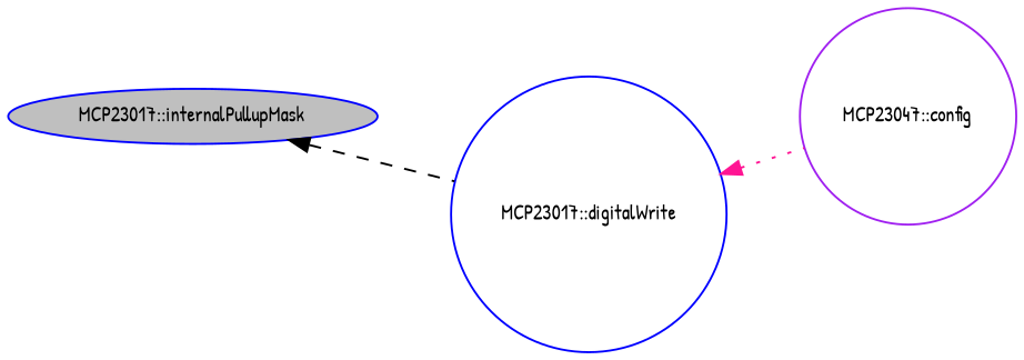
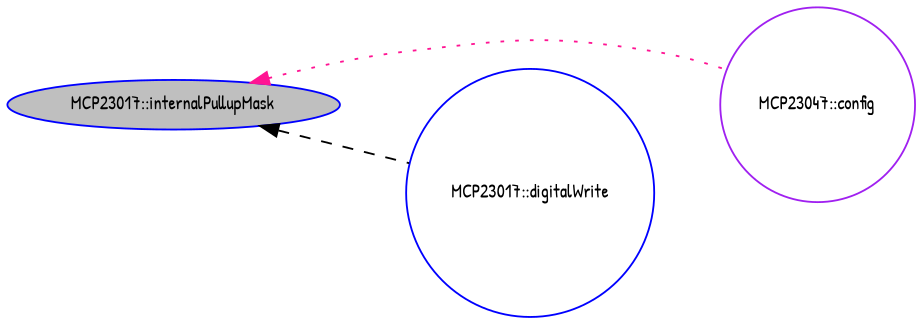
  digraph {
    fontname="Patrick Hand"
    rankdir=LR
    node [color=blue fillcolor=white fontname="Patrick Hand" fontsize=10 shape=circle style=filled]
    edge [dir=back fontname="Patrick Hand" fontsize=10 labelfontname=Helvetica labelfontsize=10]
    n1 [fillcolor=grey75 fontcolor=black height=0.2 label="MCP23017::internalPullupMask" shape=ellipse width=0.4]
    n2 [color=purple height=0.2 label="MCP23047::config" width=0.4]
    n3 [height=0.2 label="MCP23017::digitalWrite" width=0.4]
-   n3 -> n2 [color=deeppink style=dotted]
+   n1 -> n2 [color=deeppink style=dotted]
    n1 -> n3 [color=black style=dashed]
  }
